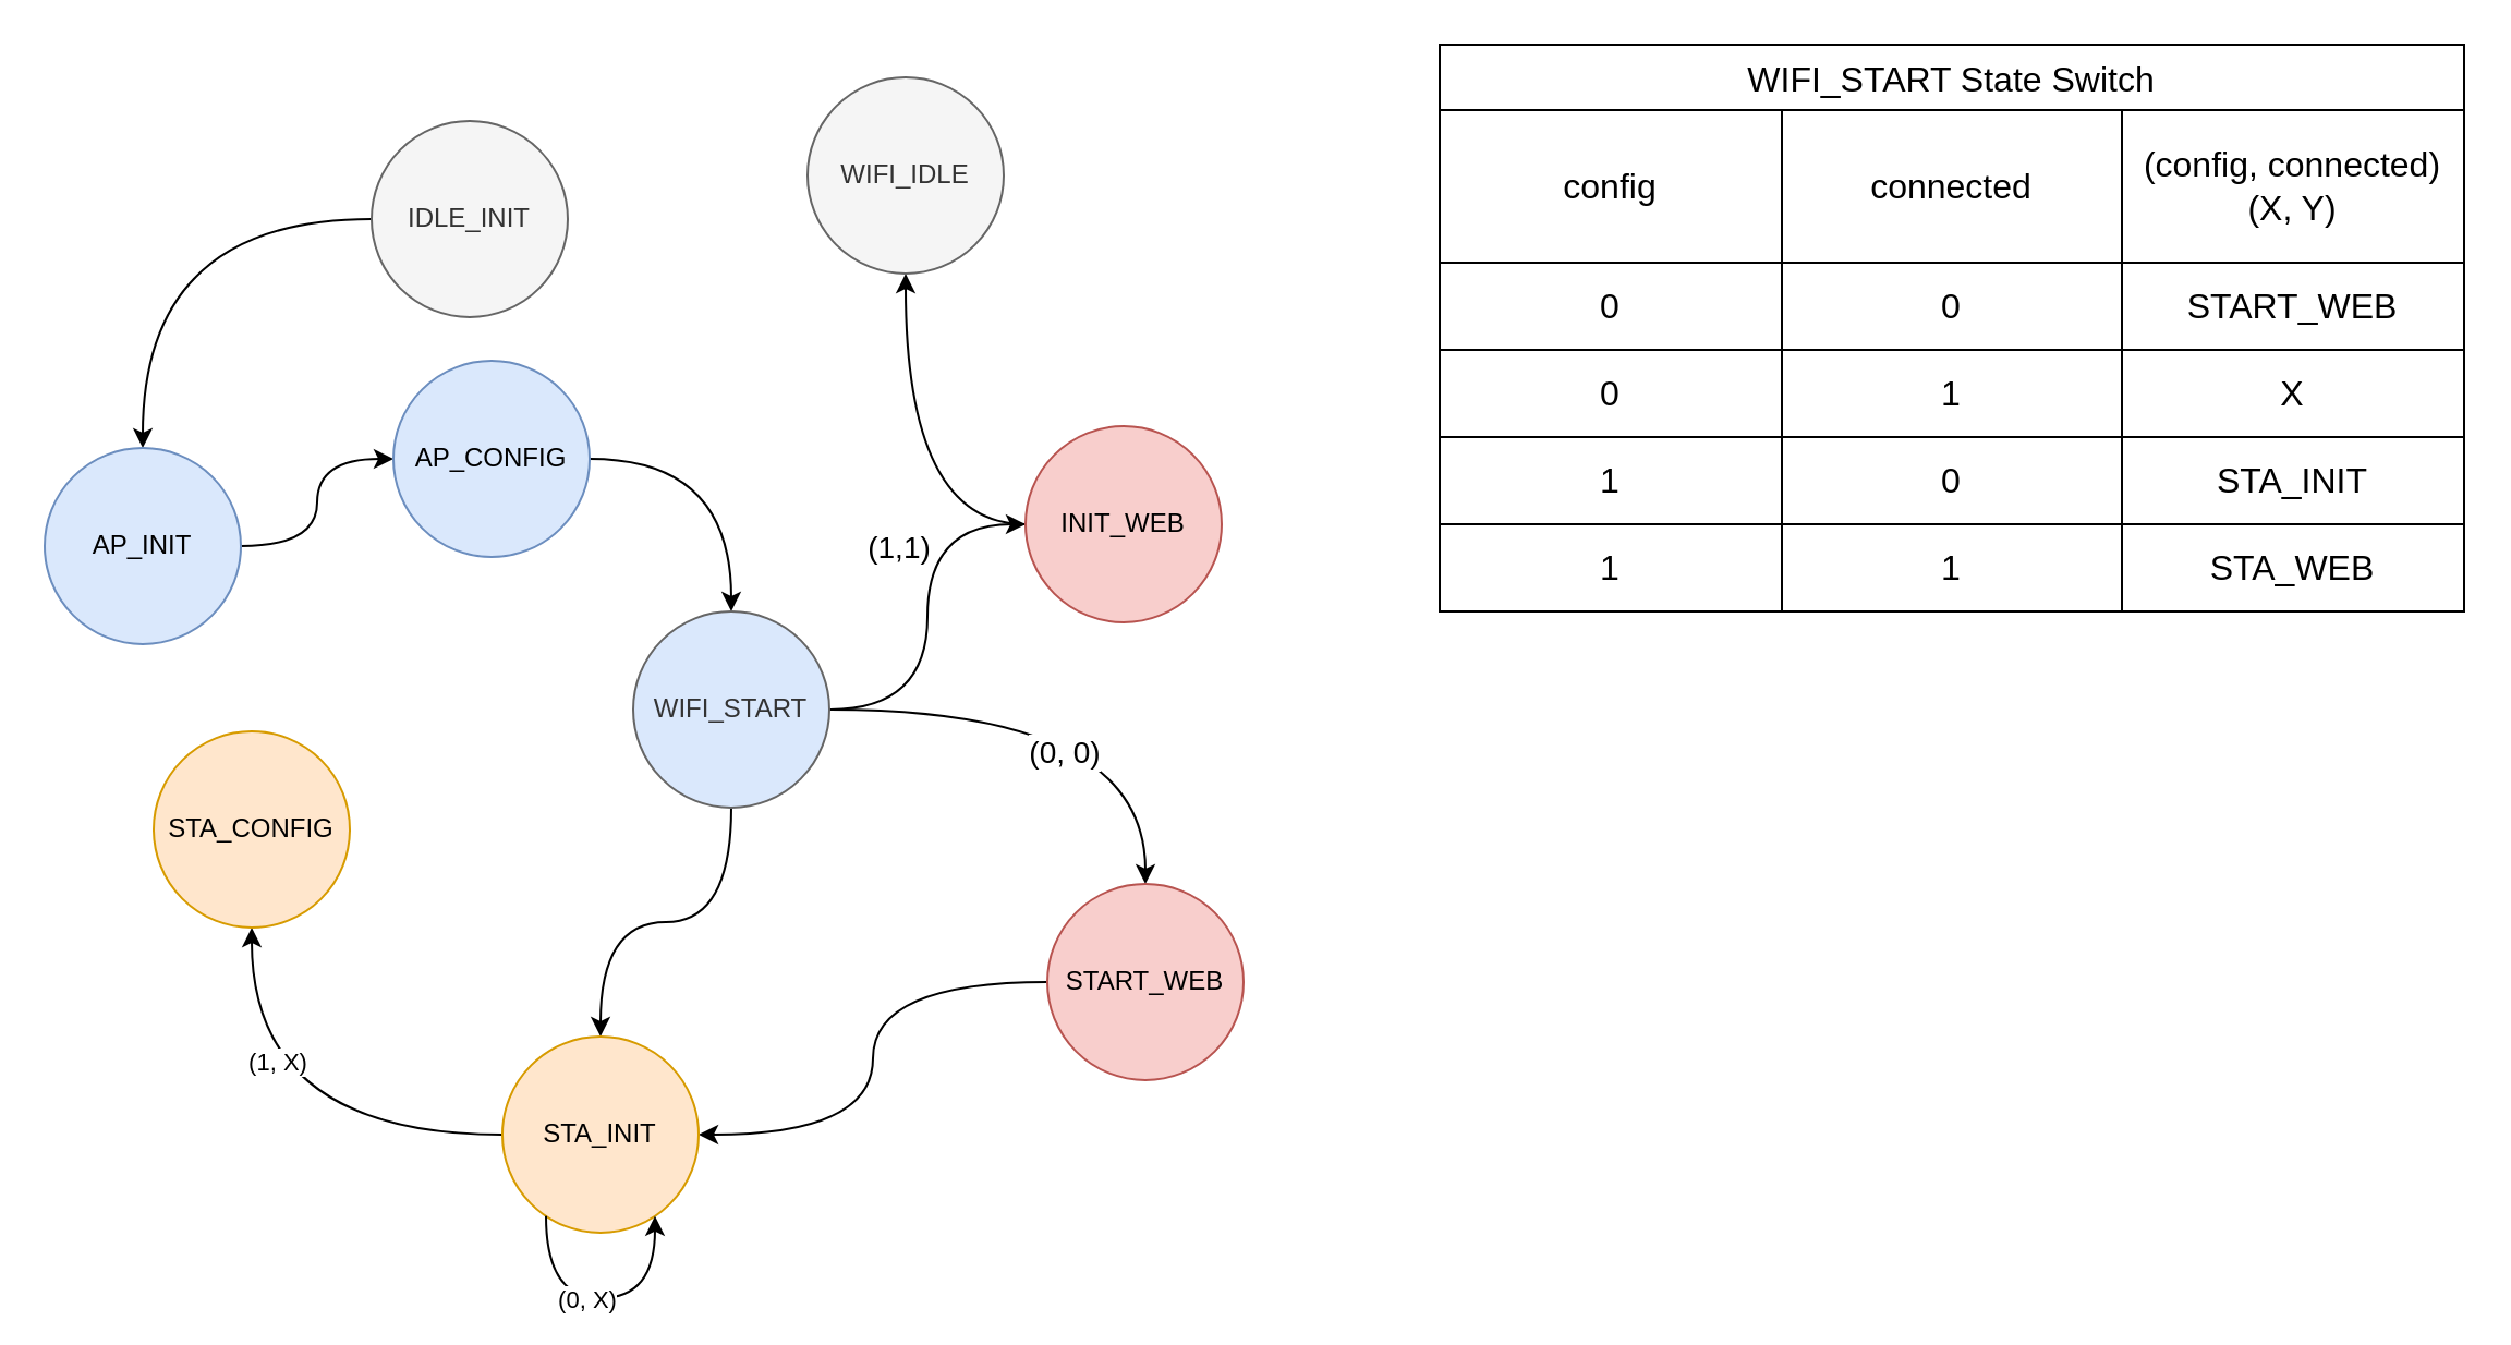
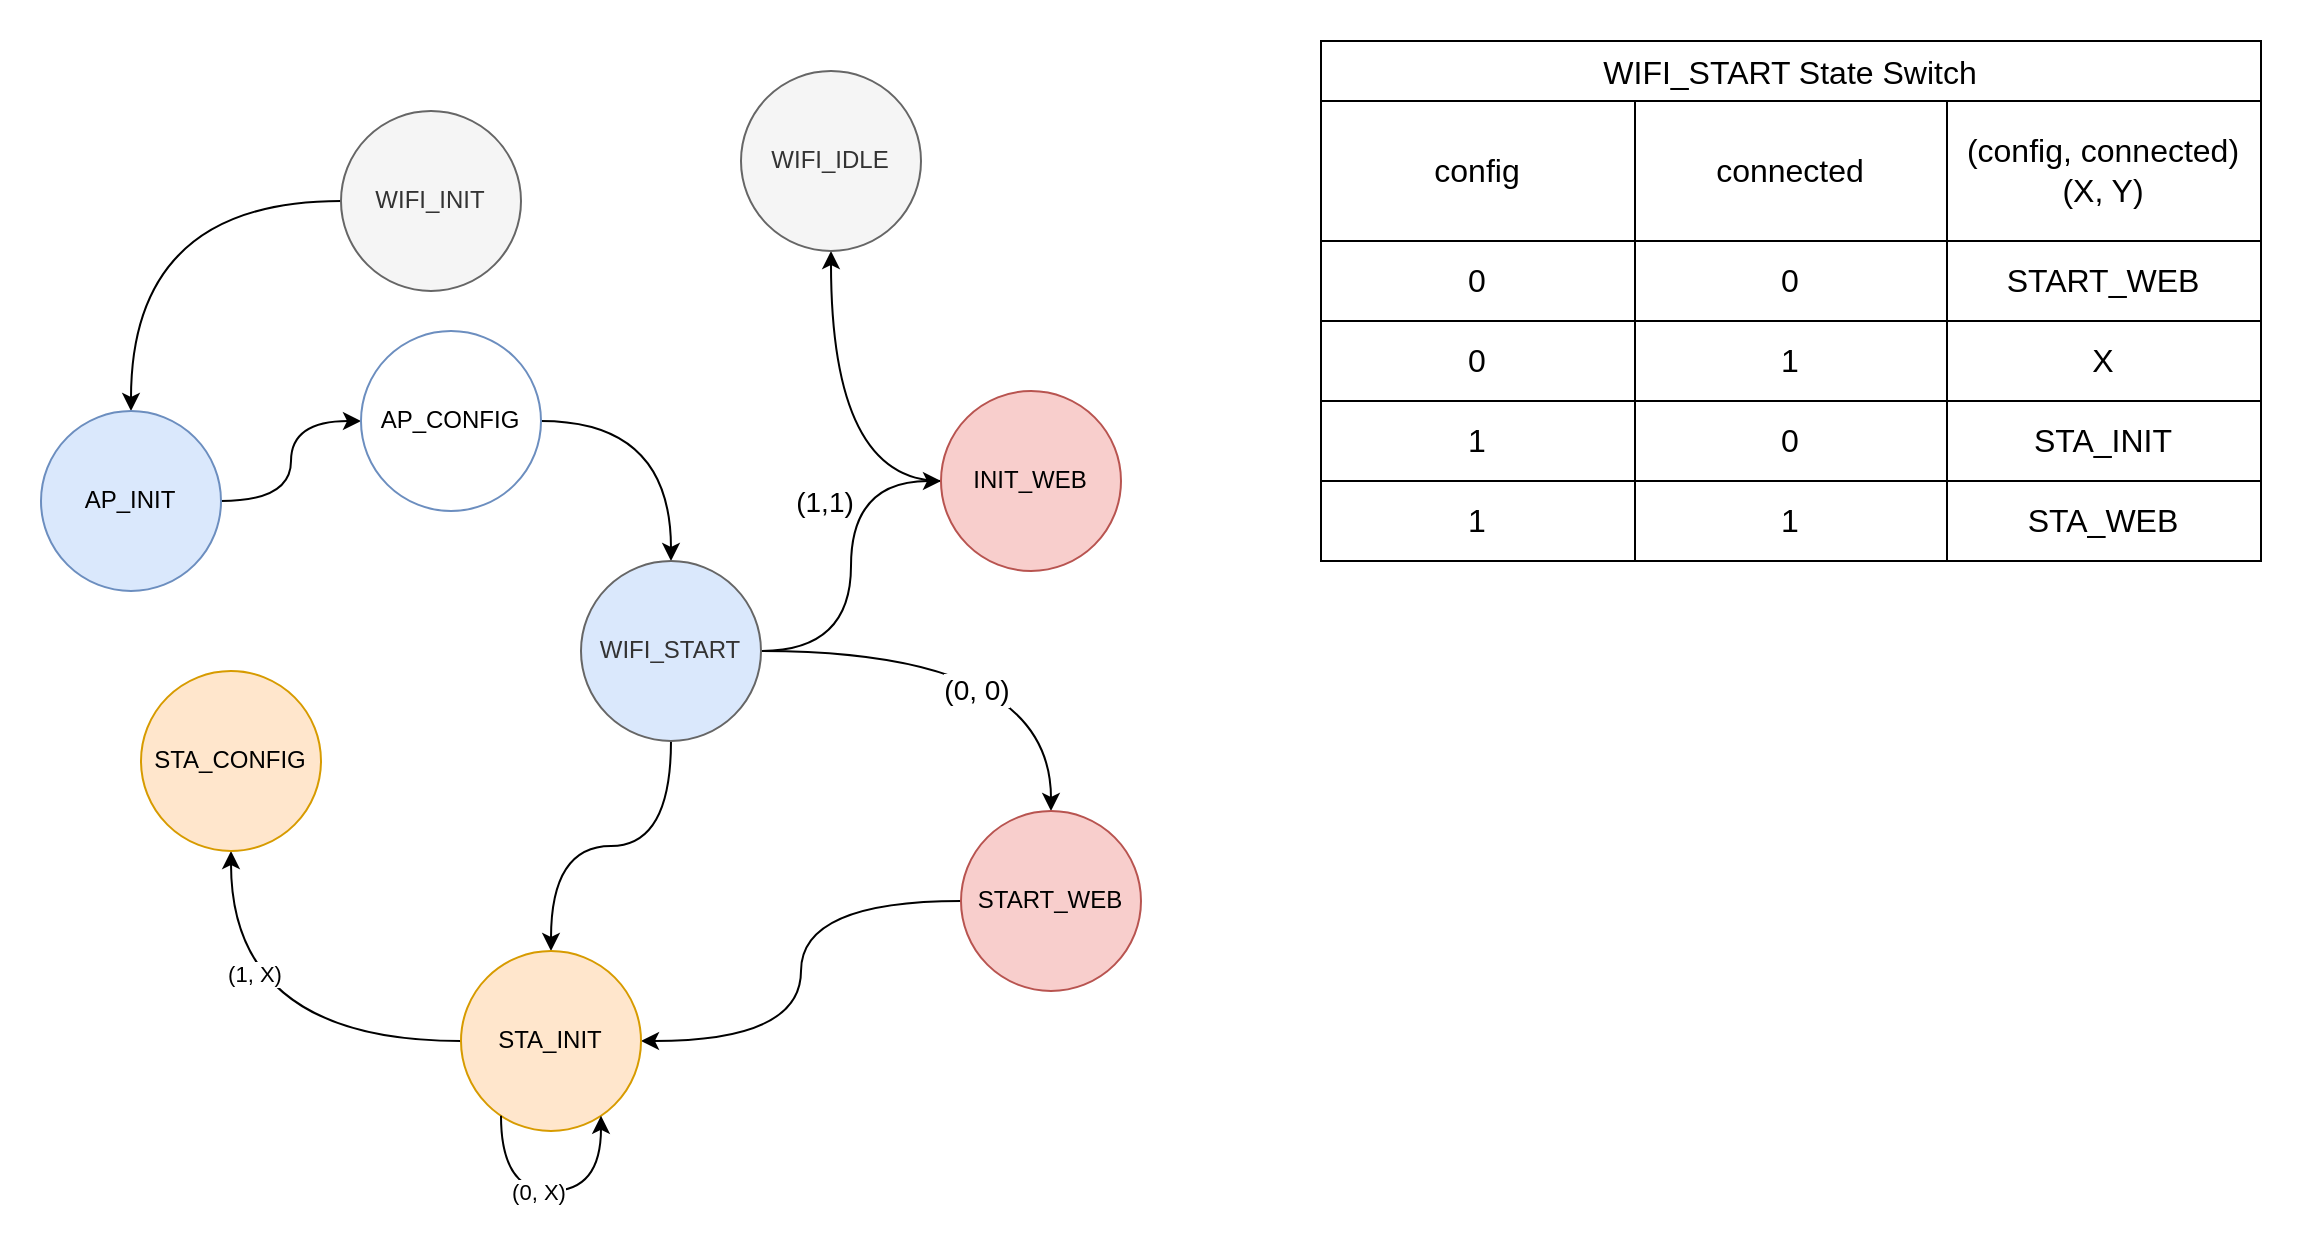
  <mxCell id="0" />
  <mxCell id="1" parent="0" />
  <mxCell id="2" style="edgeStyle=orthogonalEdgeStyle;rounded=0;orthogonalLoop=1;jettySize=auto;html=1;curved=1;" edge="1" parent="1" source="3" target="5"><mxGeometry relative="1" as="geometry" /></mxCell>
- <mxCell id="3" value="IDLE_INIT" style="ellipse;whiteSpace=wrap;html=1;aspect=fixed;fillColor=#f5f5f5;fontColor=#333333;strokeColor=#666666;" vertex="1" parent="1"><mxGeometry x="170" y="55" width="90" height="90" as="geometry" /></mxCell>
+ <mxCell id="3" value="WIFI_INIT" style="ellipse;whiteSpace=wrap;html=1;aspect=fixed;fillColor=#f5f5f5;fontColor=#333333;strokeColor=#666666;" vertex="1" parent="1"><mxGeometry x="170" y="55" width="90" height="90" as="geometry" /></mxCell>
  <mxCell id="4" style="edgeStyle=orthogonalEdgeStyle;rounded=0;orthogonalLoop=1;jettySize=auto;html=1;curved=1;" edge="1" parent="1" source="5" target="7"><mxGeometry relative="1" as="geometry" /></mxCell>
  <mxCell id="5" value="AP_INIT" style="ellipse;whiteSpace=wrap;html=1;aspect=fixed;fillColor=#dae8fc;strokeColor=#6c8ebf;" vertex="1" parent="1"><mxGeometry x="20" y="205" width="90" height="90" as="geometry" /></mxCell>
  <mxCell id="6" style="edgeStyle=orthogonalEdgeStyle;rounded=0;orthogonalLoop=1;jettySize=auto;html=1;curved=1;" edge="1" parent="1" source="7" target="13"><mxGeometry relative="1" as="geometry" /></mxCell>
- <mxCell id="7" value="AP_CONFIG" style="ellipse;whiteSpace=wrap;html=1;aspect=fixed;fillColor=#dae8fc;strokeColor=#6c8ebf;" vertex="1" parent="1"><mxGeometry x="180" y="165" width="90" height="90" as="geometry" /></mxCell>
+ <mxCell id="7" value="AP_CONFIG" style="ellipse;whiteSpace=wrap;html=1;aspect=fixed;fillColor=#ffffff;strokeColor=#6c8ebf;" vertex="1" parent="1"><mxGeometry x="180" y="165" width="90" height="90" as="geometry" /></mxCell>
  <mxCell id="8" style="edgeStyle=orthogonalEdgeStyle;rounded=0;orthogonalLoop=1;jettySize=auto;html=1;curved=1;" edge="1" parent="1" source="13" target="17"><mxGeometry relative="1" as="geometry" /></mxCell>
  <mxCell id="9" value="(0, 0)" style="edgeLabel;html=1;align=center;verticalAlign=middle;resizable=0;points=[];fontSize=14;" vertex="1" connectable="0" parent="8"><mxGeometry x="-0.049" y="-19" relative="1" as="geometry"><mxPoint as="offset" /></mxGeometry></mxCell>
  <mxCell id="10" style="edgeStyle=orthogonalEdgeStyle;rounded=0;orthogonalLoop=1;jettySize=auto;html=1;curved=1;" edge="1" parent="1" source="13" target="20"><mxGeometry relative="1" as="geometry" /></mxCell>
  <mxCell id="11" style="edgeStyle=orthogonalEdgeStyle;rounded=0;orthogonalLoop=1;jettySize=auto;html=1;curved=1;" edge="1" parent="1" source="13" target="15"><mxGeometry relative="1" as="geometry" /></mxCell>
  <mxCell id="12" value="(1,1)" style="edgeLabel;html=1;align=center;verticalAlign=middle;resizable=0;points=[];fontSize=14;" vertex="1" connectable="0" parent="11"><mxGeometry x="0.374" y="14" relative="1" as="geometry"><mxPoint as="offset" /></mxGeometry></mxCell>
  <mxCell id="13" value="WIFI_START" style="ellipse;whiteSpace=wrap;html=1;aspect=fixed;fillColor=#dae8fc;fontColor=#333333;strokeColor=#666666;" vertex="1" parent="1"><mxGeometry x="290" y="280" width="90" height="90" as="geometry" /></mxCell>
  <mxCell id="14" style="edgeStyle=orthogonalEdgeStyle;rounded=0;orthogonalLoop=1;jettySize=auto;html=1;curved=1;" edge="1" parent="1" source="15" target="43"><mxGeometry relative="1" as="geometry" /></mxCell>
  <mxCell id="15" value="INIT_WEB" style="ellipse;whiteSpace=wrap;html=1;aspect=fixed;fillColor=#f8cecc;strokeColor=#b85450;" vertex="1" parent="1"><mxGeometry x="470" y="195" width="90" height="90" as="geometry" /></mxCell>
  <mxCell id="16" style="edgeStyle=orthogonalEdgeStyle;rounded=0;orthogonalLoop=1;jettySize=auto;html=1;curved=1;" edge="1" parent="1" source="17" target="20"><mxGeometry relative="1" as="geometry" /></mxCell>
  <mxCell id="17" value="START_WEB" style="ellipse;whiteSpace=wrap;html=1;aspect=fixed;fillColor=#f8cecc;strokeColor=#b85450;" vertex="1" parent="1"><mxGeometry x="480" y="405" width="90" height="90" as="geometry" /></mxCell>
  <mxCell id="18" style="edgeStyle=orthogonalEdgeStyle;rounded=0;orthogonalLoop=1;jettySize=auto;html=1;curved=1;" edge="1" parent="1" source="20" target="21"><mxGeometry relative="1" as="geometry" /></mxCell>
  <mxCell id="19" value="(1, X)" style="edgeLabel;html=1;align=center;verticalAlign=middle;resizable=0;points=[];" vertex="1" connectable="0" parent="18"><mxGeometry x="0.416" y="-11" relative="1" as="geometry"><mxPoint as="offset" /></mxGeometry></mxCell>
  <mxCell id="20" value="STA_INIT" style="ellipse;whiteSpace=wrap;html=1;aspect=fixed;fillColor=#ffe6cc;strokeColor=#d79b00;" vertex="1" parent="1"><mxGeometry x="230" y="475" width="90" height="90" as="geometry" /></mxCell>
  <mxCell id="21" value="STA_CONFIG" style="ellipse;whiteSpace=wrap;html=1;aspect=fixed;fillColor=#ffe6cc;strokeColor=#d79b00;" vertex="1" parent="1"><mxGeometry x="70" y="335" width="90" height="90" as="geometry" /></mxCell>
  <mxCell id="22" value="WIFI_START State Switch" style="shape=table;startSize=30;container=1;collapsible=0;childLayout=tableLayout;strokeColor=default;fontSize=16;" vertex="1" parent="1"><mxGeometry x="660" y="20" width="470" height="260" as="geometry" /></mxCell>
  <mxCell id="23" value="" style="shape=tableRow;horizontal=0;startSize=0;swimlaneHead=0;swimlaneBody=0;strokeColor=inherit;top=0;left=0;bottom=0;right=0;collapsible=0;dropTarget=0;fillColor=none;points=[[0,0.5],[1,0.5]];portConstraint=eastwest;fontSize=16;" vertex="1" parent="22"><mxGeometry y="30" width="470" height="70" as="geometry" /></mxCell>
  <mxCell id="24" value="config" style="shape=partialRectangle;html=1;whiteSpace=wrap;connectable=0;strokeColor=inherit;overflow=hidden;fillColor=none;top=0;left=0;bottom=0;right=0;pointerEvents=1;fontSize=16;" vertex="1" parent="23"><mxGeometry width="157" height="70" as="geometry"><mxRectangle width="157" height="70" as="alternateBounds" /></mxGeometry></mxCell>
  <mxCell id="25" value="connected" style="shape=partialRectangle;html=1;whiteSpace=wrap;connectable=0;strokeColor=inherit;overflow=hidden;fillColor=none;top=0;left=0;bottom=0;right=0;pointerEvents=1;fontSize=16;" vertex="1" parent="23"><mxGeometry x="157" width="156" height="70" as="geometry"><mxRectangle width="156" height="70" as="alternateBounds" /></mxGeometry></mxCell>
  <mxCell id="26" value="(config, connected) (X, Y)" style="shape=partialRectangle;html=1;whiteSpace=wrap;connectable=0;strokeColor=inherit;overflow=hidden;fillColor=none;top=0;left=0;bottom=0;right=0;pointerEvents=1;fontSize=16;" vertex="1" parent="23"><mxGeometry x="313" width="157" height="70" as="geometry"><mxRectangle width="157" height="70" as="alternateBounds" /></mxGeometry></mxCell>
  <mxCell id="27" value="" style="shape=tableRow;horizontal=0;startSize=0;swimlaneHead=0;swimlaneBody=0;strokeColor=inherit;top=0;left=0;bottom=0;right=0;collapsible=0;dropTarget=0;fillColor=none;points=[[0,0.5],[1,0.5]];portConstraint=eastwest;fontSize=16;" vertex="1" parent="22"><mxGeometry y="100" width="470" height="40" as="geometry" /></mxCell>
  <mxCell id="28" value="0" style="shape=partialRectangle;html=1;whiteSpace=wrap;connectable=0;strokeColor=inherit;overflow=hidden;fillColor=none;top=0;left=0;bottom=0;right=0;pointerEvents=1;fontSize=16;" vertex="1" parent="27"><mxGeometry width="157" height="40" as="geometry"><mxRectangle width="157" height="40" as="alternateBounds" /></mxGeometry></mxCell>
  <mxCell id="29" value="0" style="shape=partialRectangle;html=1;whiteSpace=wrap;connectable=0;strokeColor=inherit;overflow=hidden;fillColor=none;top=0;left=0;bottom=0;right=0;pointerEvents=1;fontSize=16;" vertex="1" parent="27"><mxGeometry x="157" width="156" height="40" as="geometry"><mxRectangle width="156" height="40" as="alternateBounds" /></mxGeometry></mxCell>
  <mxCell id="30" value="START_WEB" style="shape=partialRectangle;html=1;whiteSpace=wrap;connectable=0;strokeColor=inherit;overflow=hidden;fillColor=none;top=0;left=0;bottom=0;right=0;pointerEvents=1;fontSize=16;" vertex="1" parent="27"><mxGeometry x="313" width="157" height="40" as="geometry"><mxRectangle width="157" height="40" as="alternateBounds" /></mxGeometry></mxCell>
  <mxCell id="31" value="" style="shape=tableRow;horizontal=0;startSize=0;swimlaneHead=0;swimlaneBody=0;strokeColor=inherit;top=0;left=0;bottom=0;right=0;collapsible=0;dropTarget=0;fillColor=none;points=[[0,0.5],[1,0.5]];portConstraint=eastwest;fontSize=16;" vertex="1" parent="22"><mxGeometry y="140" width="470" height="40" as="geometry" /></mxCell>
  <mxCell id="32" value="0" style="shape=partialRectangle;html=1;whiteSpace=wrap;connectable=0;strokeColor=inherit;overflow=hidden;fillColor=none;top=0;left=0;bottom=0;right=0;pointerEvents=1;fontSize=16;" vertex="1" parent="31"><mxGeometry width="157" height="40" as="geometry"><mxRectangle width="157" height="40" as="alternateBounds" /></mxGeometry></mxCell>
  <mxCell id="33" value="1" style="shape=partialRectangle;html=1;whiteSpace=wrap;connectable=0;strokeColor=inherit;overflow=hidden;fillColor=none;top=0;left=0;bottom=0;right=0;pointerEvents=1;fontSize=16;" vertex="1" parent="31"><mxGeometry x="157" width="156" height="40" as="geometry"><mxRectangle width="156" height="40" as="alternateBounds" /></mxGeometry></mxCell>
  <mxCell id="34" value="X" style="shape=partialRectangle;html=1;whiteSpace=wrap;connectable=0;strokeColor=inherit;overflow=hidden;fillColor=none;top=0;left=0;bottom=0;right=0;pointerEvents=1;fontSize=16;" vertex="1" parent="31"><mxGeometry x="313" width="157" height="40" as="geometry"><mxRectangle width="157" height="40" as="alternateBounds" /></mxGeometry></mxCell>
  <mxCell id="35" value="" style="shape=tableRow;horizontal=0;startSize=0;swimlaneHead=0;swimlaneBody=0;strokeColor=inherit;top=0;left=0;bottom=0;right=0;collapsible=0;dropTarget=0;fillColor=none;points=[[0,0.5],[1,0.5]];portConstraint=eastwest;fontSize=16;" vertex="1" parent="22"><mxGeometry y="180" width="470" height="40" as="geometry" /></mxCell>
  <mxCell id="36" value="1" style="shape=partialRectangle;html=1;whiteSpace=wrap;connectable=0;strokeColor=inherit;overflow=hidden;fillColor=none;top=0;left=0;bottom=0;right=0;pointerEvents=1;fontSize=16;" vertex="1" parent="35"><mxGeometry width="157" height="40" as="geometry"><mxRectangle width="157" height="40" as="alternateBounds" /></mxGeometry></mxCell>
  <mxCell id="37" value="0" style="shape=partialRectangle;html=1;whiteSpace=wrap;connectable=0;strokeColor=inherit;overflow=hidden;fillColor=none;top=0;left=0;bottom=0;right=0;pointerEvents=1;fontSize=16;" vertex="1" parent="35"><mxGeometry x="157" width="156" height="40" as="geometry"><mxRectangle width="156" height="40" as="alternateBounds" /></mxGeometry></mxCell>
  <mxCell id="38" value="STA_INIT" style="shape=partialRectangle;html=1;whiteSpace=wrap;connectable=0;strokeColor=inherit;overflow=hidden;fillColor=none;top=0;left=0;bottom=0;right=0;pointerEvents=1;fontSize=16;" vertex="1" parent="35"><mxGeometry x="313" width="157" height="40" as="geometry"><mxRectangle width="157" height="40" as="alternateBounds" /></mxGeometry></mxCell>
  <mxCell id="39" value="" style="shape=tableRow;horizontal=0;startSize=0;swimlaneHead=0;swimlaneBody=0;strokeColor=inherit;top=0;left=0;bottom=0;right=0;collapsible=0;dropTarget=0;fillColor=none;points=[[0,0.5],[1,0.5]];portConstraint=eastwest;fontSize=16;" vertex="1" parent="22"><mxGeometry y="220" width="470" height="40" as="geometry" /></mxCell>
  <mxCell id="40" value="1" style="shape=partialRectangle;html=1;whiteSpace=wrap;connectable=0;strokeColor=inherit;overflow=hidden;fillColor=none;top=0;left=0;bottom=0;right=0;pointerEvents=1;fontSize=16;" vertex="1" parent="39"><mxGeometry width="157" height="40" as="geometry"><mxRectangle width="157" height="40" as="alternateBounds" /></mxGeometry></mxCell>
  <mxCell id="41" value="1" style="shape=partialRectangle;html=1;whiteSpace=wrap;connectable=0;strokeColor=inherit;overflow=hidden;fillColor=none;top=0;left=0;bottom=0;right=0;pointerEvents=1;fontSize=16;" vertex="1" parent="39"><mxGeometry x="157" width="156" height="40" as="geometry"><mxRectangle width="156" height="40" as="alternateBounds" /></mxGeometry></mxCell>
  <mxCell id="42" value="STA_WEB" style="shape=partialRectangle;html=1;whiteSpace=wrap;connectable=0;strokeColor=inherit;overflow=hidden;fillColor=none;top=0;left=0;bottom=0;right=0;pointerEvents=1;fontSize=16;" vertex="1" parent="39"><mxGeometry x="313" width="157" height="40" as="geometry"><mxRectangle width="157" height="40" as="alternateBounds" /></mxGeometry></mxCell>
  <mxCell id="43" value="WIFI_IDLE" style="ellipse;whiteSpace=wrap;html=1;aspect=fixed;fillColor=#f5f5f5;fontColor=#333333;strokeColor=#666666;" vertex="1" parent="1"><mxGeometry x="370" y="35" width="90" height="90" as="geometry" /></mxCell>
  <mxCell id="44" style="edgeStyle=orthogonalEdgeStyle;rounded=0;orthogonalLoop=1;jettySize=auto;html=1;curved=1;" edge="1" parent="1" source="20" target="20"><mxGeometry relative="1" as="geometry"><Array as="points"><mxPoint x="300" y="595" /></Array></mxGeometry></mxCell>
  <mxCell id="45" value="(0, X)" style="edgeLabel;html=1;align=center;verticalAlign=middle;resizable=0;points=[];" vertex="1" connectable="0" parent="44"><mxGeometry x="-0.108" relative="1" as="geometry"><mxPoint as="offset" /></mxGeometry></mxCell>
